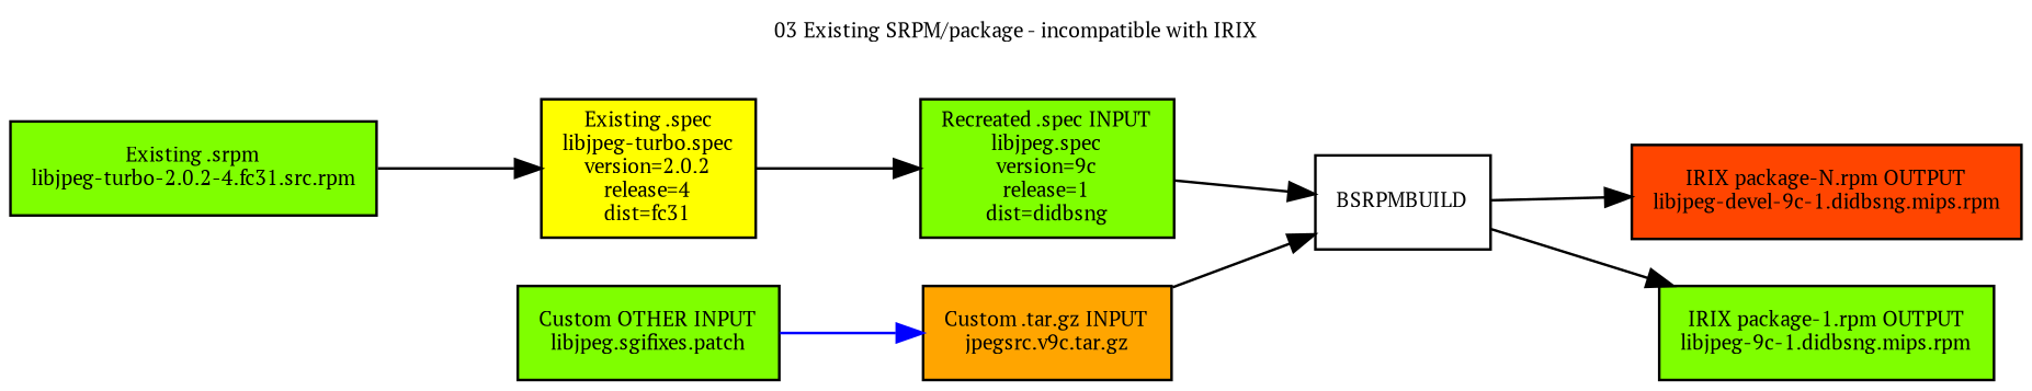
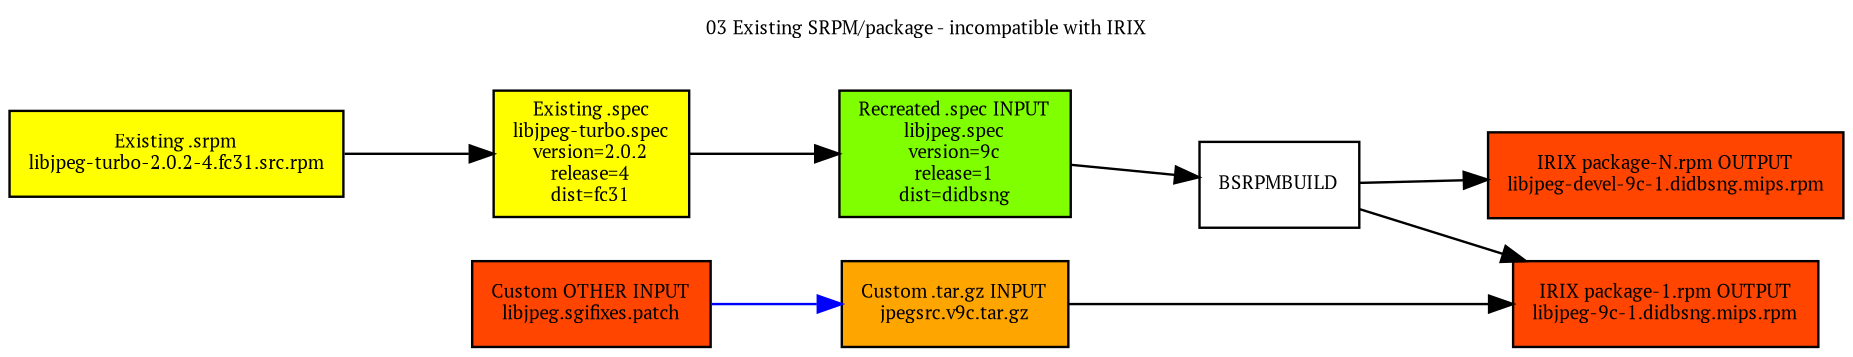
  strict digraph {
    concentrate=false
    fontname="PT Serif"
    fontsize=8
    label="03 Existing SRPM/package - incompatible with IRIX"
    labelloc=t
    rankdir=LR
    ranksep=0.75
    remincross=true
    node [fillcolor=yellow fontcolor=black fontname="PT Serif" fontsize=8 shape=box style=filled]
    edge [color=black fontname="PT Serif"]
-   n1 [fillcolor=chartreuse1 label="Existing .srpm\nlibjpeg-turbo-2.0.2-4.fc31.src.rpm\n"]
+   n1 [label="Existing .srpm\nlibjpeg-turbo-2.0.2-4.fc31.src.rpm\n"]
    n2 [label="Existing .spec\nlibjpeg-turbo.spec\nversion=2.0.2\nrelease=4\ndist=fc31\n"]
    n3 [fillcolor=chartreuse1 label="Recreated .spec INPUT\nlibjpeg.spec\nversion=9c\nrelease=1\ndist=didbsng\n"]
    BSRPMBUILD [fillcolor=white]
    n5 [fillcolor=orange label="Custom .tar.gz INPUT\njpegsrc.v9c.tar.gz\n"]
-   n6 [fillcolor=chartreuse1 label="Custom OTHER INPUT\nlibjpeg.sgifixes.patch\n"]
-   n7 [fillcolor=chartreuse1 label="IRIX package-1.rpm OUTPUT\nlibjpeg-9c-1.didbsng.mips.rpm\n"]
+   n6 [fillcolor=orangered label="Custom OTHER INPUT\nlibjpeg.sgifixes.patch\n"]
+   n7 [fillcolor=orangered label="IRIX package-1.rpm OUTPUT\nlibjpeg-9c-1.didbsng.mips.rpm\n"]
    n8 [fillcolor=orangered label="IRIX package-N.rpm OUTPUT\nlibjpeg-devel-9c-1.didbsng.mips.rpm\n"]
    subgraph sub_1 {
      color=ivory3
      label="Didbsng - New IRIX spec + package"
      style=filled
      n1
      n2
      n3
      BSRPMBUILD
      n5
      n6
      n7
      n8
    }
    n1 -> n2
    n2 -> n3
    n3 -> BSRPMBUILD
    BSRPMBUILD -> n7
    BSRPMBUILD -> n8
-   n5 -> BSRPMBUILD
+   n5 -> n7
    n6 -> n5 [color=blue]
  }
